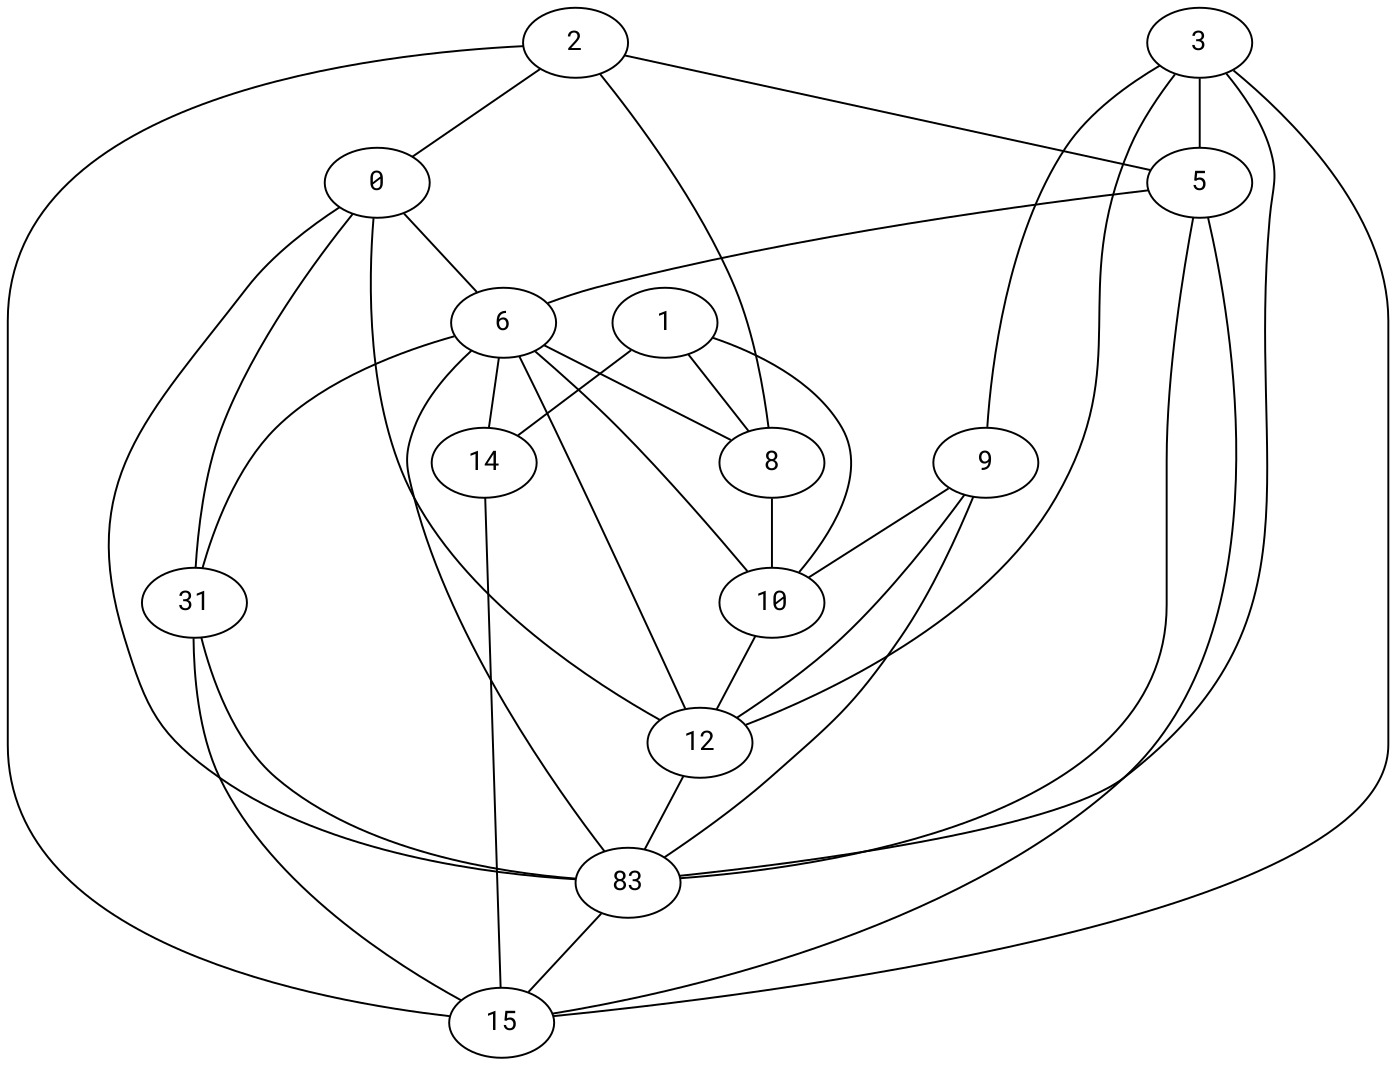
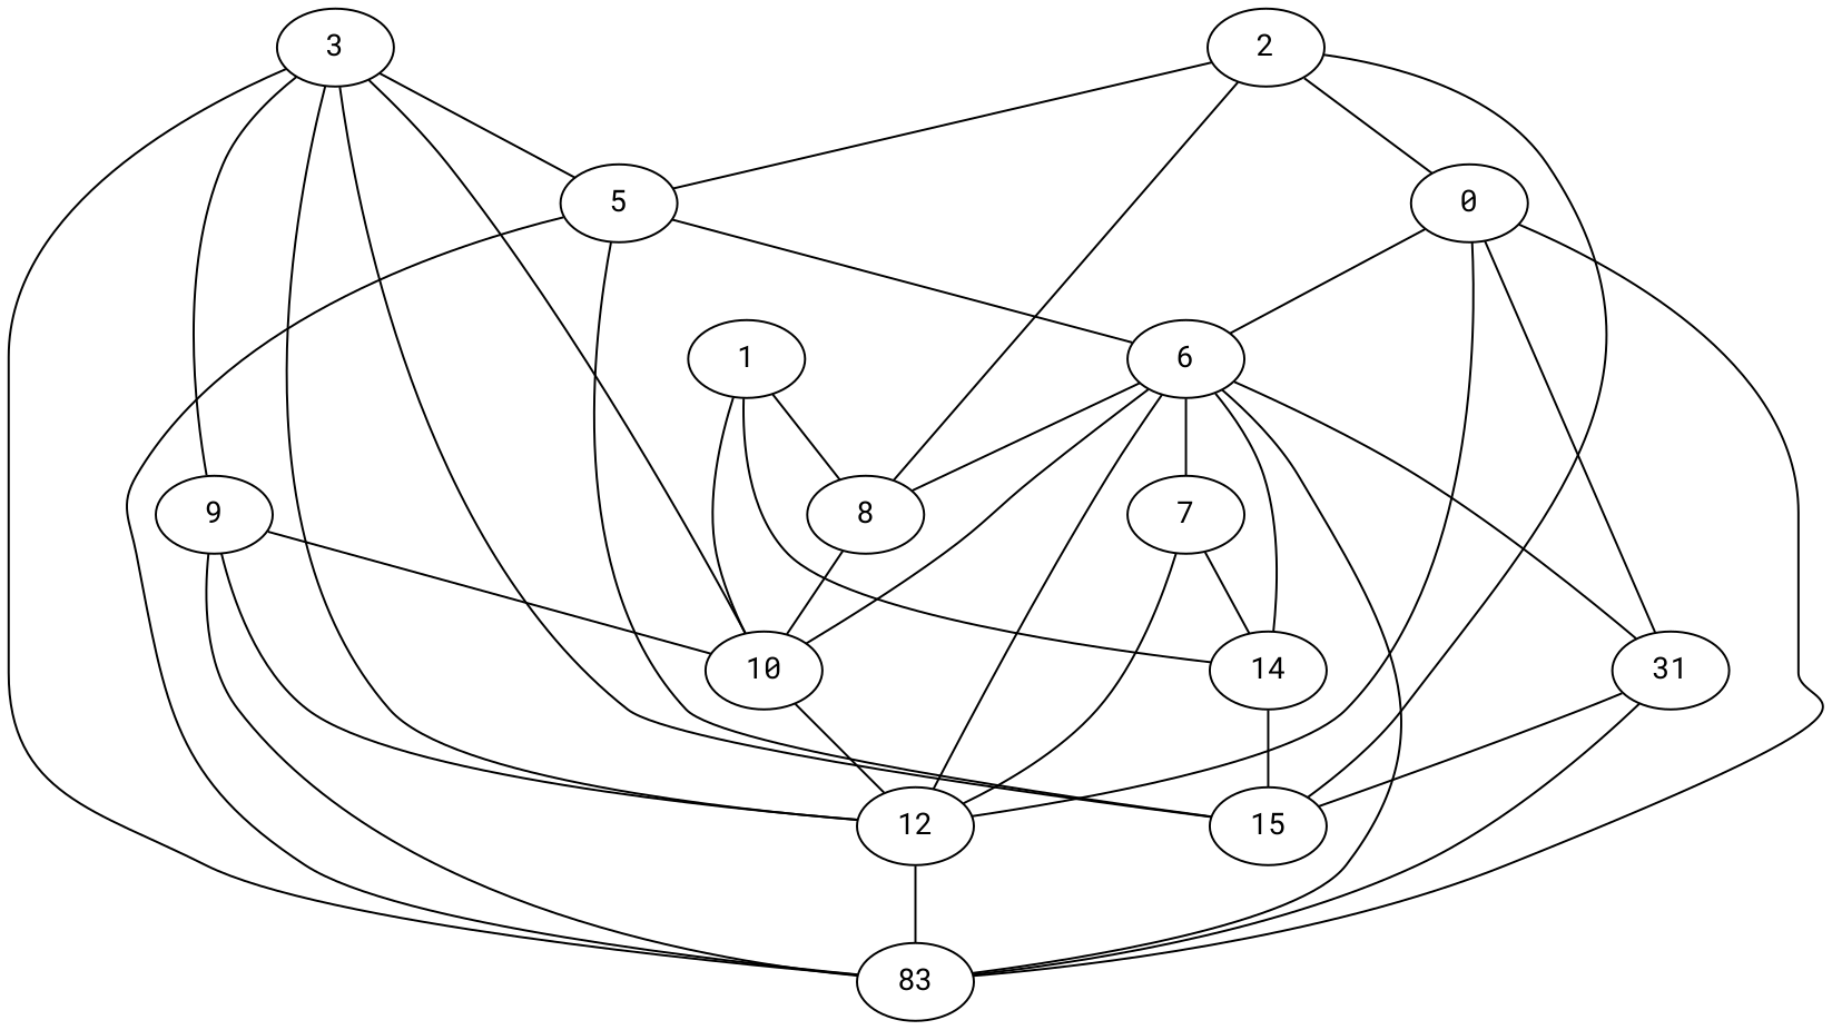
  graph {
    fontname="Roboto Mono"
    node [fontname="Roboto Mono"]
    edge [fontname="Roboto Mono"]
    1
    10
    8
    14
    12
    n6 [label=83]
    2
    5
    15
    n10 [label=0]
    6
    n12 [label=31]
+   7
    3
    9
    1 -- 10
    1 -- 8
    1 -- 14
    10 -- 12
    8 -- 10
    14 -- 15
    12 -- n6
-   n6 -- 15
    2 -- 8
    2 -- 5
    2 -- 15
    2 -- n10
    5 -- n6
    5 -- 15
    5 -- 6
    n10 -- 12
    n10 -- n6
    n10 -- 6
    n10 -- n12
    6 -- 10
    6 -- 8
    6 -- 14
    6 -- 12
    6 -- n6
    6 -- n12
+   6 -- 7
    n12 -- n6
    n12 -- 15
+   7 -- 14
+   7 -- 12
+   3 -- 10
    3 -- 12
    3 -- n6
    3 -- 5
    3 -- 15
    3 -- 9
    9 -- 10
    9 -- 12
    9 -- n6
  }
